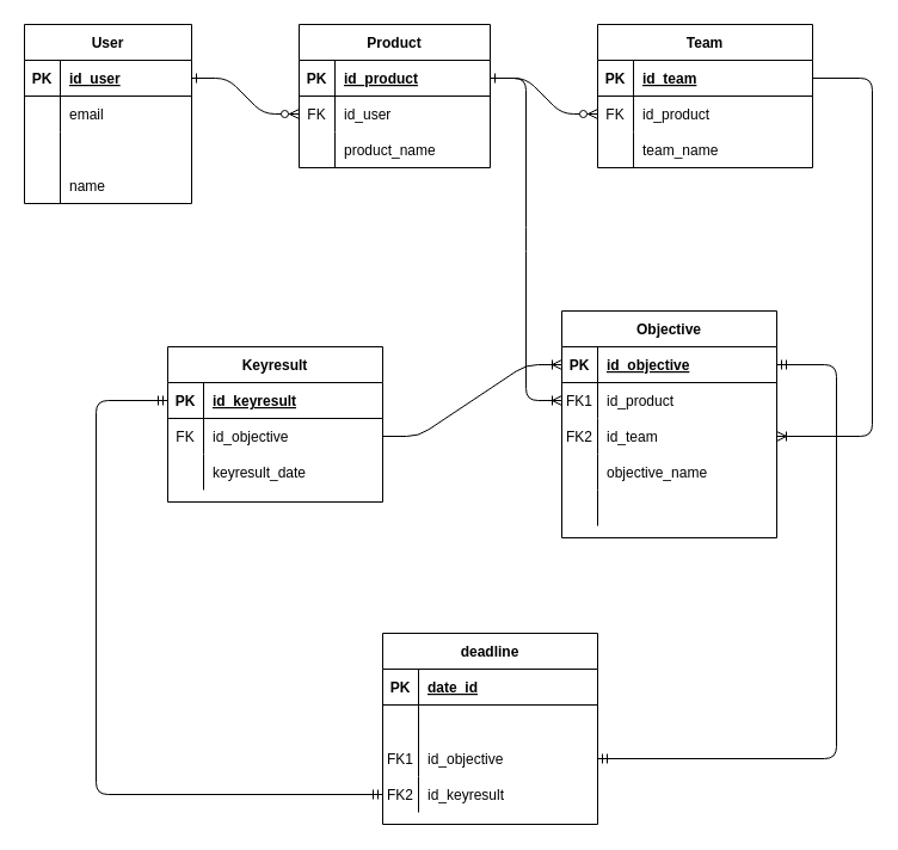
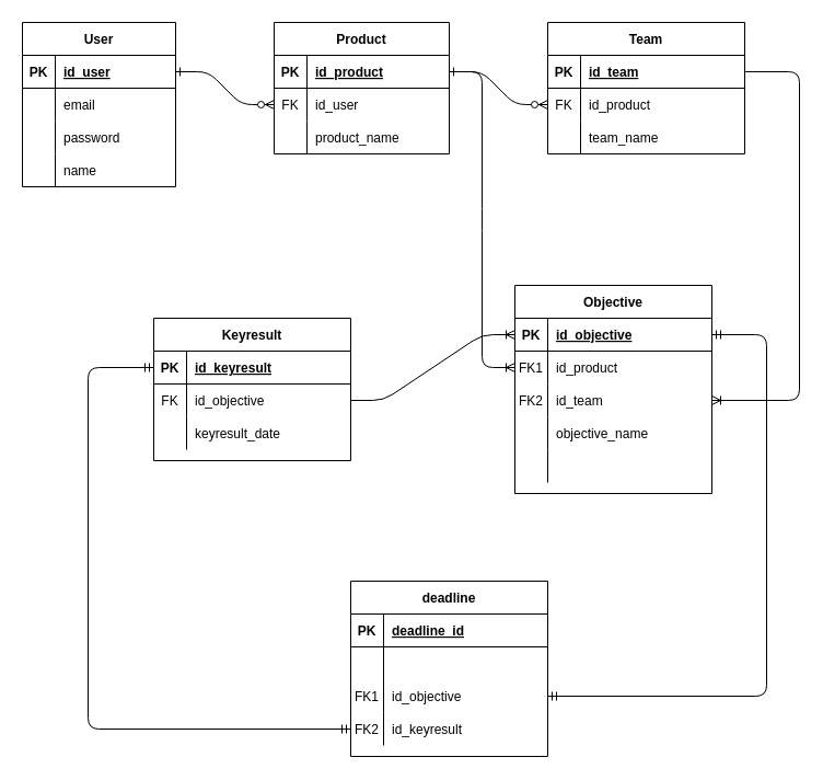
  <mxCell id="0" />
  <mxCell id="1" parent="0" />
  <mxCell id="2" value="" style="edgeStyle=entityRelationEdgeStyle;endArrow=ERzeroToMany;startArrow=ERone;endFill=1;startFill=0;" parent="1" source="15" target="8" edge="1"><mxGeometry width="100" height="100" relative="1" as="geometry"><mxPoint x="280" y="680" as="sourcePoint" /><mxPoint x="380" y="580" as="targetPoint" /></mxGeometry></mxCell>
  <mxCell id="3" value="" style="edgeStyle=entityRelationEdgeStyle;endArrow=ERzeroToMany;startArrow=ERone;endFill=1;startFill=0;entryX=0;entryY=0.5;entryDx=0;entryDy=0;" parent="1" source="5" target="47" edge="1"><mxGeometry width="100" height="100" relative="1" as="geometry"><mxPoint x="340" y="140" as="sourcePoint" /><mxPoint x="480" y="85" as="targetPoint" /></mxGeometry></mxCell>
  <mxCell id="4" value="Product" style="shape=table;startSize=30;container=1;collapsible=1;childLayout=tableLayout;fixedRows=1;rowLines=0;fontStyle=1;align=center;resizeLast=1;" parent="1" vertex="1"><mxGeometry x="250" y="20" width="160" height="120" as="geometry" /></mxCell>
  <mxCell id="5" value="" style="shape=partialRectangle;collapsible=0;dropTarget=0;pointerEvents=0;fillColor=none;points=[[0,0.5],[1,0.5]];portConstraint=eastwest;top=0;left=0;right=0;bottom=1;" parent="4" vertex="1"><mxGeometry y="30" width="160" height="30" as="geometry" /></mxCell>
  <mxCell id="6" value="PK" style="shape=partialRectangle;overflow=hidden;connectable=0;fillColor=none;top=0;left=0;bottom=0;right=0;fontStyle=1;" parent="5" vertex="1"><mxGeometry width="30" height="30" as="geometry" /></mxCell>
  <mxCell id="7" value="id_product" style="shape=partialRectangle;overflow=hidden;connectable=0;fillColor=none;top=0;left=0;bottom=0;right=0;align=left;spacingLeft=6;fontStyle=5;" parent="5" vertex="1"><mxGeometry x="30" width="130" height="30" as="geometry" /></mxCell>
  <mxCell id="8" value="" style="shape=partialRectangle;collapsible=0;dropTarget=0;pointerEvents=0;fillColor=none;points=[[0,0.5],[1,0.5]];portConstraint=eastwest;top=0;left=0;right=0;bottom=0;" parent="4" vertex="1"><mxGeometry y="60" width="160" height="30" as="geometry" /></mxCell>
  <mxCell id="9" value="FK" style="shape=partialRectangle;overflow=hidden;connectable=0;fillColor=none;top=0;left=0;bottom=0;right=0;" parent="8" vertex="1"><mxGeometry width="30" height="30" as="geometry" /></mxCell>
  <mxCell id="10" value="id_user" style="shape=partialRectangle;overflow=hidden;connectable=0;fillColor=none;top=0;left=0;bottom=0;right=0;align=left;spacingLeft=6;" parent="8" vertex="1"><mxGeometry x="30" width="130" height="30" as="geometry" /></mxCell>
  <mxCell id="11" value="" style="shape=partialRectangle;collapsible=0;dropTarget=0;pointerEvents=0;fillColor=none;points=[[0,0.5],[1,0.5]];portConstraint=eastwest;top=0;left=0;right=0;bottom=0;" parent="4" vertex="1"><mxGeometry y="90" width="160" height="30" as="geometry" /></mxCell>
  <mxCell id="12" value="" style="shape=partialRectangle;overflow=hidden;connectable=0;fillColor=none;top=0;left=0;bottom=0;right=0;" parent="11" vertex="1"><mxGeometry width="30" height="30" as="geometry" /></mxCell>
  <mxCell id="13" value="product_name" style="shape=partialRectangle;overflow=hidden;connectable=0;fillColor=none;top=0;left=0;bottom=0;right=0;align=left;spacingLeft=6;" parent="11" vertex="1"><mxGeometry x="30" width="130" height="30" as="geometry" /></mxCell>
  <mxCell id="14" value="User" style="shape=table;startSize=30;container=1;collapsible=1;childLayout=tableLayout;fixedRows=1;rowLines=0;fontStyle=1;align=center;resizeLast=1;" parent="1" vertex="1"><mxGeometry x="20" y="20" width="140" height="150" as="geometry" /></mxCell>
  <mxCell id="15" value="" style="shape=partialRectangle;collapsible=0;dropTarget=0;pointerEvents=0;fillColor=none;points=[[0,0.5],[1,0.5]];portConstraint=eastwest;top=0;left=0;right=0;bottom=1;" parent="14" vertex="1"><mxGeometry y="30" width="140" height="30" as="geometry" /></mxCell>
  <mxCell id="16" value="PK" style="shape=partialRectangle;overflow=hidden;connectable=0;fillColor=none;top=0;left=0;bottom=0;right=0;fontStyle=1;" parent="15" vertex="1"><mxGeometry width="30" height="30" as="geometry" /></mxCell>
  <mxCell id="17" value="id_user" style="shape=partialRectangle;overflow=hidden;connectable=0;fillColor=none;top=0;left=0;bottom=0;right=0;align=left;spacingLeft=6;fontStyle=5;" parent="15" vertex="1"><mxGeometry x="30" width="110" height="30" as="geometry" /></mxCell>
  <mxCell id="18" value="" style="shape=partialRectangle;collapsible=0;dropTarget=0;pointerEvents=0;fillColor=none;points=[[0,0.5],[1,0.5]];portConstraint=eastwest;top=0;left=0;right=0;bottom=0;" parent="14" vertex="1"><mxGeometry y="60" width="140" height="30" as="geometry" /></mxCell>
  <mxCell id="19" value="" style="shape=partialRectangle;overflow=hidden;connectable=0;fillColor=none;top=0;left=0;bottom=0;right=0;" parent="18" vertex="1"><mxGeometry width="30" height="30" as="geometry" /></mxCell>
  <mxCell id="20" value="email" style="shape=partialRectangle;overflow=hidden;connectable=0;fillColor=none;top=0;left=0;bottom=0;right=0;align=left;spacingLeft=6;" parent="18" vertex="1"><mxGeometry x="30" width="110" height="30" as="geometry" /></mxCell>
  <mxCell id="21" value="" style="shape=partialRectangle;collapsible=0;dropTarget=0;pointerEvents=0;fillColor=none;top=0;left=0;bottom=0;right=0;points=[[0,0.5],[1,0.5]];portConstraint=eastwest;" vertex="1" parent="14"><mxGeometry y="90" width="140" height="30" as="geometry" /></mxCell>
  <mxCell id="22" value="" style="shape=partialRectangle;connectable=0;fillColor=none;top=0;left=0;bottom=0;right=0;editable=1;overflow=hidden;" vertex="1" parent="21"><mxGeometry width="30" height="30" as="geometry" /></mxCell>
+ <mxCell id="23" value="password" style="shape=partialRectangle;connectable=0;fillColor=none;top=0;left=0;bottom=0;right=0;align=left;spacingLeft=6;overflow=hidden;" vertex="1" parent="21"><mxGeometry x="30" width="110" height="30" as="geometry" /></mxCell>
  <mxCell id="24" value="" style="shape=partialRectangle;collapsible=0;dropTarget=0;pointerEvents=0;fillColor=none;top=0;left=0;bottom=0;right=0;points=[[0,0.5],[1,0.5]];portConstraint=eastwest;" vertex="1" parent="14"><mxGeometry y="120" width="140" height="30" as="geometry" /></mxCell>
  <mxCell id="25" value="" style="shape=partialRectangle;connectable=0;fillColor=none;top=0;left=0;bottom=0;right=0;editable=1;overflow=hidden;" vertex="1" parent="24"><mxGeometry width="30" height="30" as="geometry" /></mxCell>
  <mxCell id="26" value="name" style="shape=partialRectangle;connectable=0;fillColor=none;top=0;left=0;bottom=0;right=0;align=left;spacingLeft=6;overflow=hidden;" vertex="1" parent="24"><mxGeometry x="30" width="110" height="30" as="geometry" /></mxCell>
  <mxCell id="27" value="Objective" style="shape=table;startSize=30;container=1;collapsible=1;childLayout=tableLayout;fixedRows=1;rowLines=0;fontStyle=1;align=center;resizeLast=1;" vertex="1" parent="1"><mxGeometry x="470" y="260" width="180" height="190" as="geometry" /></mxCell>
  <mxCell id="28" value="" style="shape=partialRectangle;collapsible=0;dropTarget=0;pointerEvents=0;fillColor=none;top=0;left=0;bottom=1;right=0;points=[[0,0.5],[1,0.5]];portConstraint=eastwest;" vertex="1" parent="27"><mxGeometry y="30" width="180" height="30" as="geometry" /></mxCell>
  <mxCell id="29" value="PK" style="shape=partialRectangle;connectable=0;fillColor=none;top=0;left=0;bottom=0;right=0;fontStyle=1;overflow=hidden;" vertex="1" parent="28"><mxGeometry width="30" height="30" as="geometry" /></mxCell>
  <mxCell id="30" value="id_objective" style="shape=partialRectangle;connectable=0;fillColor=none;top=0;left=0;bottom=0;right=0;align=left;spacingLeft=6;fontStyle=5;overflow=hidden;" vertex="1" parent="28"><mxGeometry x="30" width="150" height="30" as="geometry" /></mxCell>
  <mxCell id="31" value="" style="shape=partialRectangle;collapsible=0;dropTarget=0;pointerEvents=0;fillColor=none;top=0;left=0;bottom=0;right=0;points=[[0,0.5],[1,0.5]];portConstraint=eastwest;" vertex="1" parent="27"><mxGeometry y="60" width="180" height="30" as="geometry" /></mxCell>
  <mxCell id="32" value="FK1" style="shape=partialRectangle;connectable=0;fillColor=none;top=0;left=0;bottom=0;right=0;fontStyle=0;overflow=hidden;" vertex="1" parent="31"><mxGeometry width="30" height="30" as="geometry" /></mxCell>
  <mxCell id="33" value="id_product" style="shape=partialRectangle;connectable=0;fillColor=none;top=0;left=0;bottom=0;right=0;align=left;spacingLeft=6;fontStyle=0;overflow=hidden;" vertex="1" parent="31"><mxGeometry x="30" width="150" height="30" as="geometry" /></mxCell>
  <mxCell id="34" value="" style="shape=partialRectangle;collapsible=0;dropTarget=0;pointerEvents=0;fillColor=none;top=0;left=0;bottom=0;right=0;points=[[0,0.5],[1,0.5]];portConstraint=eastwest;" vertex="1" parent="27"><mxGeometry y="90" width="180" height="30" as="geometry" /></mxCell>
  <mxCell id="35" value="FK2" style="shape=partialRectangle;connectable=0;fillColor=none;top=0;left=0;bottom=0;right=0;fontStyle=0;overflow=hidden;" vertex="1" parent="34"><mxGeometry width="30" height="30" as="geometry" /></mxCell>
  <mxCell id="36" value="id_team" style="shape=partialRectangle;connectable=0;fillColor=none;top=0;left=0;bottom=0;right=0;align=left;spacingLeft=6;fontStyle=0;overflow=hidden;" vertex="1" parent="34"><mxGeometry x="30" width="150" height="30" as="geometry" /></mxCell>
  <mxCell id="37" value="" style="shape=partialRectangle;collapsible=0;dropTarget=0;pointerEvents=0;fillColor=none;top=0;left=0;bottom=0;right=0;points=[[0,0.5],[1,0.5]];portConstraint=eastwest;" vertex="1" parent="27"><mxGeometry y="120" width="180" height="30" as="geometry" /></mxCell>
  <mxCell id="38" value="" style="shape=partialRectangle;connectable=0;fillColor=none;top=0;left=0;bottom=0;right=0;editable=1;overflow=hidden;" vertex="1" parent="37"><mxGeometry width="30" height="30" as="geometry" /></mxCell>
  <mxCell id="39" value="objective_name" style="shape=partialRectangle;connectable=0;fillColor=none;top=0;left=0;bottom=0;right=0;align=left;spacingLeft=6;overflow=hidden;" vertex="1" parent="37"><mxGeometry x="30" width="150" height="30" as="geometry" /></mxCell>
  <mxCell id="40" value="" style="shape=partialRectangle;collapsible=0;dropTarget=0;pointerEvents=0;fillColor=none;top=0;left=0;bottom=0;right=0;points=[[0,0.5],[1,0.5]];portConstraint=eastwest;" vertex="1" parent="27"><mxGeometry y="150" width="180" height="30" as="geometry" /></mxCell>
  <mxCell id="41" value="" style="shape=partialRectangle;connectable=0;fillColor=none;top=0;left=0;bottom=0;right=0;editable=1;overflow=hidden;" vertex="1" parent="40"><mxGeometry width="30" height="30" as="geometry" /></mxCell>
  <mxCell id="42" value="" style="shape=partialRectangle;connectable=0;fillColor=none;top=0;left=0;bottom=0;right=0;align=left;spacingLeft=6;overflow=hidden;" vertex="1" parent="40"><mxGeometry x="30" width="150" height="30" as="geometry" /></mxCell>
  <mxCell id="43" value="Team" style="shape=table;startSize=30;container=1;collapsible=1;childLayout=tableLayout;fixedRows=1;rowLines=0;fontStyle=1;align=center;resizeLast=1;" vertex="1" parent="1"><mxGeometry x="500" y="20" width="180" height="120" as="geometry" /></mxCell>
  <mxCell id="44" value="" style="shape=partialRectangle;collapsible=0;dropTarget=0;pointerEvents=0;fillColor=none;top=0;left=0;bottom=1;right=0;points=[[0,0.5],[1,0.5]];portConstraint=eastwest;" vertex="1" parent="43"><mxGeometry y="30" width="180" height="30" as="geometry" /></mxCell>
  <mxCell id="45" value="PK" style="shape=partialRectangle;connectable=0;fillColor=none;top=0;left=0;bottom=0;right=0;fontStyle=1;overflow=hidden;" vertex="1" parent="44"><mxGeometry width="30" height="30" as="geometry" /></mxCell>
  <mxCell id="46" value="id_team" style="shape=partialRectangle;connectable=0;fillColor=none;top=0;left=0;bottom=0;right=0;align=left;spacingLeft=6;fontStyle=5;overflow=hidden;" vertex="1" parent="44"><mxGeometry x="30" width="150" height="30" as="geometry" /></mxCell>
  <mxCell id="47" value="" style="shape=partialRectangle;collapsible=0;dropTarget=0;pointerEvents=0;fillColor=none;top=0;left=0;bottom=0;right=0;points=[[0,0.5],[1,0.5]];portConstraint=eastwest;" vertex="1" parent="43"><mxGeometry y="60" width="180" height="30" as="geometry" /></mxCell>
  <mxCell id="48" value="FK" style="shape=partialRectangle;connectable=0;fillColor=none;top=0;left=0;bottom=0;right=0;fontStyle=0;overflow=hidden;" vertex="1" parent="47"><mxGeometry width="30" height="30" as="geometry" /></mxCell>
  <mxCell id="49" value="id_product" style="shape=partialRectangle;connectable=0;fillColor=none;top=0;left=0;bottom=0;right=0;align=left;spacingLeft=6;fontStyle=0;overflow=hidden;" vertex="1" parent="47"><mxGeometry x="30" width="150" height="30" as="geometry" /></mxCell>
  <mxCell id="50" value="" style="shape=partialRectangle;collapsible=0;dropTarget=0;pointerEvents=0;fillColor=none;top=0;left=0;bottom=0;right=0;points=[[0,0.5],[1,0.5]];portConstraint=eastwest;" vertex="1" parent="43"><mxGeometry y="90" width="180" height="30" as="geometry" /></mxCell>
  <mxCell id="51" value="" style="shape=partialRectangle;connectable=0;fillColor=none;top=0;left=0;bottom=0;right=0;editable=1;overflow=hidden;" vertex="1" parent="50"><mxGeometry width="30" height="30" as="geometry" /></mxCell>
  <mxCell id="52" value="team_name" style="shape=partialRectangle;connectable=0;fillColor=none;top=0;left=0;bottom=0;right=0;align=left;spacingLeft=6;overflow=hidden;" vertex="1" parent="50"><mxGeometry x="30" width="150" height="30" as="geometry" /></mxCell>
  <mxCell id="53" value="" style="edgeStyle=entityRelationEdgeStyle;fontSize=12;html=1;endArrow=ERoneToMany;entryX=0;entryY=0.5;entryDx=0;entryDy=0;" edge="1" parent="1" source="5" target="31"><mxGeometry width="100" height="100" relative="1" as="geometry"><mxPoint x="250" y="250" as="sourcePoint" /><mxPoint x="460" y="210" as="targetPoint" /></mxGeometry></mxCell>
  <mxCell id="54" value="" style="edgeStyle=orthogonalEdgeStyle;fontSize=12;html=1;endArrow=ERoneToMany;entryX=1;entryY=0.5;entryDx=0;entryDy=0;exitX=1;exitY=0.5;exitDx=0;exitDy=0;" edge="1" parent="1" source="44" target="34"><mxGeometry width="100" height="100" relative="1" as="geometry"><mxPoint x="710" y="77" as="sourcePoint" /><mxPoint x="460" y="210" as="targetPoint" /><Array as="points"><mxPoint x="730" y="65" /><mxPoint x="730" y="365" /></Array></mxGeometry></mxCell>
  <mxCell id="55" value="Keyresult" style="shape=table;startSize=30;container=1;collapsible=1;childLayout=tableLayout;fixedRows=1;rowLines=0;fontStyle=1;align=center;resizeLast=1;" vertex="1" parent="1"><mxGeometry x="140" y="290" width="180" height="130" as="geometry" /></mxCell>
  <mxCell id="56" value="" style="shape=partialRectangle;collapsible=0;dropTarget=0;pointerEvents=0;fillColor=none;top=0;left=0;bottom=1;right=0;points=[[0,0.5],[1,0.5]];portConstraint=eastwest;" vertex="1" parent="55"><mxGeometry y="30" width="180" height="30" as="geometry" /></mxCell>
  <mxCell id="57" value="PK" style="shape=partialRectangle;connectable=0;fillColor=none;top=0;left=0;bottom=0;right=0;fontStyle=1;overflow=hidden;" vertex="1" parent="56"><mxGeometry width="30" height="30" as="geometry" /></mxCell>
  <mxCell id="58" value="id_keyresult" style="shape=partialRectangle;connectable=0;fillColor=none;top=0;left=0;bottom=0;right=0;align=left;spacingLeft=6;fontStyle=5;overflow=hidden;" vertex="1" parent="56"><mxGeometry x="30" width="150" height="30" as="geometry" /></mxCell>
  <mxCell id="59" value="" style="shape=partialRectangle;collapsible=0;dropTarget=0;pointerEvents=0;fillColor=none;top=0;left=0;bottom=0;right=0;points=[[0,0.5],[1,0.5]];portConstraint=eastwest;" vertex="1" parent="55"><mxGeometry y="60" width="180" height="30" as="geometry" /></mxCell>
  <mxCell id="60" value="FK" style="shape=partialRectangle;connectable=0;fillColor=none;top=0;left=0;bottom=0;right=0;fontStyle=0;overflow=hidden;" vertex="1" parent="59"><mxGeometry width="30" height="30" as="geometry" /></mxCell>
  <mxCell id="61" value="id_objective" style="shape=partialRectangle;connectable=0;fillColor=none;top=0;left=0;bottom=0;right=0;align=left;spacingLeft=6;fontStyle=0;overflow=hidden;" vertex="1" parent="59"><mxGeometry x="30" width="150" height="30" as="geometry" /></mxCell>
  <mxCell id="62" value="" style="shape=partialRectangle;collapsible=0;dropTarget=0;pointerEvents=0;fillColor=none;top=0;left=0;bottom=0;right=0;points=[[0,0.5],[1,0.5]];portConstraint=eastwest;" vertex="1" parent="55"><mxGeometry y="90" width="180" height="30" as="geometry" /></mxCell>
  <mxCell id="63" value="" style="shape=partialRectangle;connectable=0;fillColor=none;top=0;left=0;bottom=0;right=0;editable=1;overflow=hidden;" vertex="1" parent="62"><mxGeometry width="30" height="30" as="geometry" /></mxCell>
  <mxCell id="64" value="keyresult_date" style="shape=partialRectangle;connectable=0;fillColor=none;top=0;left=0;bottom=0;right=0;align=left;spacingLeft=6;overflow=hidden;" vertex="1" parent="62"><mxGeometry x="30" width="150" height="30" as="geometry" /></mxCell>
  <mxCell id="65" value="" style="edgeStyle=entityRelationEdgeStyle;fontSize=12;html=1;endArrow=ERoneToMany;entryX=0;entryY=0.5;entryDx=0;entryDy=0;exitX=1;exitY=0.5;exitDx=0;exitDy=0;" edge="1" parent="1" source="59" target="28"><mxGeometry width="100" height="100" relative="1" as="geometry"><mxPoint x="370" y="170" as="sourcePoint" /><mxPoint x="430" y="440" as="targetPoint" /></mxGeometry></mxCell>
  <mxCell id="66" value="deadline" style="shape=table;startSize=30;container=1;collapsible=1;childLayout=tableLayout;fixedRows=1;rowLines=0;fontStyle=1;align=center;resizeLast=1;" vertex="1" parent="1"><mxGeometry x="320" y="530" width="180" height="160" as="geometry" /></mxCell>
  <mxCell id="67" value="" style="shape=partialRectangle;collapsible=0;dropTarget=0;pointerEvents=0;fillColor=none;top=0;left=0;bottom=1;right=0;points=[[0,0.5],[1,0.5]];portConstraint=eastwest;" vertex="1" parent="66"><mxGeometry y="30" width="180" height="30" as="geometry" /></mxCell>
  <mxCell id="68" value="PK" style="shape=partialRectangle;connectable=0;fillColor=none;top=0;left=0;bottom=0;right=0;fontStyle=1;overflow=hidden;" vertex="1" parent="67"><mxGeometry width="30" height="30" as="geometry" /></mxCell>
- <mxCell id="69" value="date_id" style="shape=partialRectangle;connectable=0;fillColor=none;top=0;left=0;bottom=0;right=0;align=left;spacingLeft=6;fontStyle=5;overflow=hidden;" vertex="1" parent="67"><mxGeometry x="30" width="150" height="30" as="geometry" /></mxCell>
+ <mxCell id="69" value="deadline_id" style="shape=partialRectangle;connectable=0;fillColor=none;top=0;left=0;bottom=0;right=0;align=left;spacingLeft=6;fontStyle=5;overflow=hidden;" vertex="1" parent="67"><mxGeometry x="30" width="150" height="30" as="geometry" /></mxCell>
  <mxCell id="70" value="" style="shape=partialRectangle;collapsible=0;dropTarget=0;pointerEvents=0;fillColor=none;top=0;left=0;bottom=0;right=0;points=[[0,0.5],[1,0.5]];portConstraint=eastwest;" vertex="1" parent="66"><mxGeometry y="60" width="180" height="30" as="geometry" /></mxCell>
  <mxCell id="71" value="" style="shape=partialRectangle;connectable=0;fillColor=none;top=0;left=0;bottom=0;right=0;editable=1;overflow=hidden;" vertex="1" parent="70"><mxGeometry width="30" height="30" as="geometry" /></mxCell>
  <mxCell id="72" value="" style="shape=partialRectangle;collapsible=0;dropTarget=0;pointerEvents=0;fillColor=none;top=0;left=0;bottom=0;right=0;points=[[0,0.5],[1,0.5]];portConstraint=eastwest;" vertex="1" parent="66"><mxGeometry y="90" width="180" height="30" as="geometry" /></mxCell>
  <mxCell id="73" value="FK1" style="shape=partialRectangle;connectable=0;fillColor=none;top=0;left=0;bottom=0;right=0;fontStyle=0;overflow=hidden;" vertex="1" parent="72"><mxGeometry width="30" height="30" as="geometry" /></mxCell>
  <mxCell id="74" value="id_objective" style="shape=partialRectangle;connectable=0;fillColor=none;top=0;left=0;bottom=0;right=0;align=left;spacingLeft=6;fontStyle=0;overflow=hidden;" vertex="1" parent="72"><mxGeometry x="30" width="150" height="30" as="geometry" /></mxCell>
  <mxCell id="75" value="" style="shape=partialRectangle;collapsible=0;dropTarget=0;pointerEvents=0;fillColor=none;top=0;left=0;bottom=0;right=0;points=[[0,0.5],[1,0.5]];portConstraint=eastwest;" vertex="1" parent="66"><mxGeometry y="120" width="180" height="30" as="geometry" /></mxCell>
  <mxCell id="76" value="FK2" style="shape=partialRectangle;connectable=0;fillColor=none;top=0;left=0;bottom=0;right=0;fontStyle=0;overflow=hidden;" vertex="1" parent="75"><mxGeometry width="30" height="30" as="geometry" /></mxCell>
  <mxCell id="77" value="id_keyresult" style="shape=partialRectangle;connectable=0;fillColor=none;top=0;left=0;bottom=0;right=0;align=left;spacingLeft=6;fontStyle=0;overflow=hidden;" vertex="1" parent="75"><mxGeometry x="30" width="150" height="30" as="geometry" /></mxCell>
  <mxCell id="78" value="" style="edgeStyle=orthogonalEdgeStyle;fontSize=12;html=1;endArrow=ERmandOne;startArrow=ERmandOne;entryX=0;entryY=0.5;entryDx=0;entryDy=0;exitX=0;exitY=0.5;exitDx=0;exitDy=0;" edge="1" parent="1" source="56" target="75"><mxGeometry width="100" height="100" relative="1" as="geometry"><mxPoint x="160" y="710" as="sourcePoint" /><mxPoint x="270" y="610" as="targetPoint" /><Array as="points"><mxPoint x="80" y="335" /><mxPoint x="80" y="665" /></Array></mxGeometry></mxCell>
  <mxCell id="79" value="" style="edgeStyle=orthogonalEdgeStyle;fontSize=12;html=1;endArrow=ERmandOne;startArrow=ERmandOne;exitX=1;exitY=0.5;exitDx=0;exitDy=0;" edge="1" parent="1" source="28" target="72"><mxGeometry width="100" height="100" relative="1" as="geometry"><mxPoint x="170" y="650" as="sourcePoint" /><mxPoint x="270" y="550" as="targetPoint" /><Array as="points"><mxPoint x="700" y="305" /><mxPoint x="700" y="635" /></Array></mxGeometry></mxCell>
